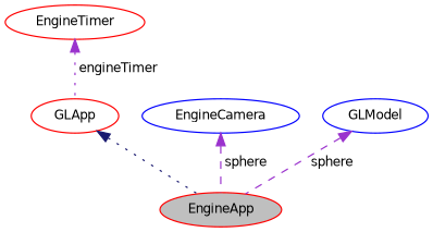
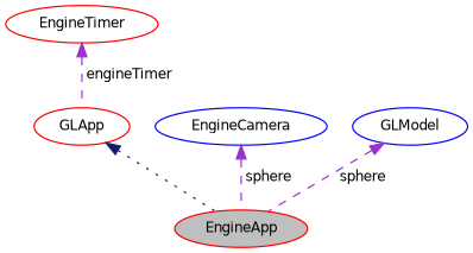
  digraph {
    node [color=red fillcolor=white fontname=Helvetica fontsize=10 shape=ellipse style=filled]
    edge [color=darkorchid3 dir=back fontname=Helvetica fontsize=10 labelfontname=Helvetica labelfontsize=10 style=dotted]
    n1 [fillcolor=grey75 fontcolor=black height=0.2 label=EngineApp width=0.4]
    n2 [height=0.2 label=GLApp width=0.4]
    n3 [height=0.2 label=EngineTimer width=0.4]
    n4 [color=blue height=0.2 label=EngineCamera width=0.4]
    n5 [color=blue height=0.2 label=GLModel width=0.4]
    n2 -> n1 [color=midnightblue]
-   n3 -> n2 [label=" engineTimer"]
+   n3 -> n2 [label=" engineTimer" style=dashed]
    n4 -> n1 [label=" sphere" style=dashed]
    n5 -> n1 [label=" sphere" style=dashed]
  }
